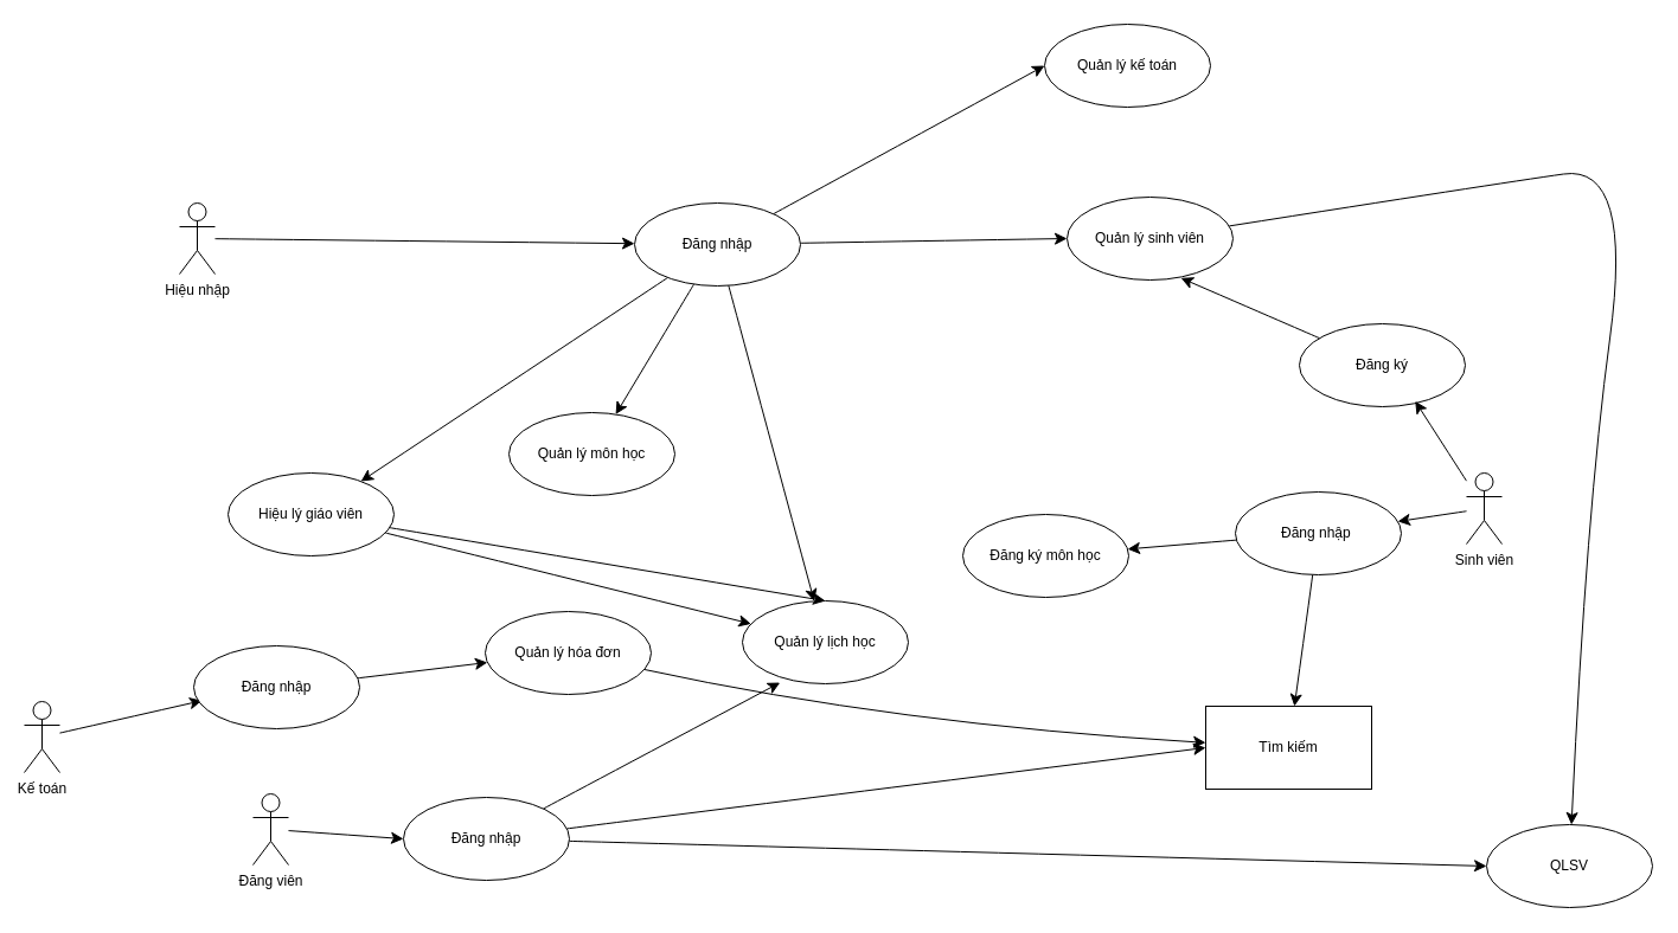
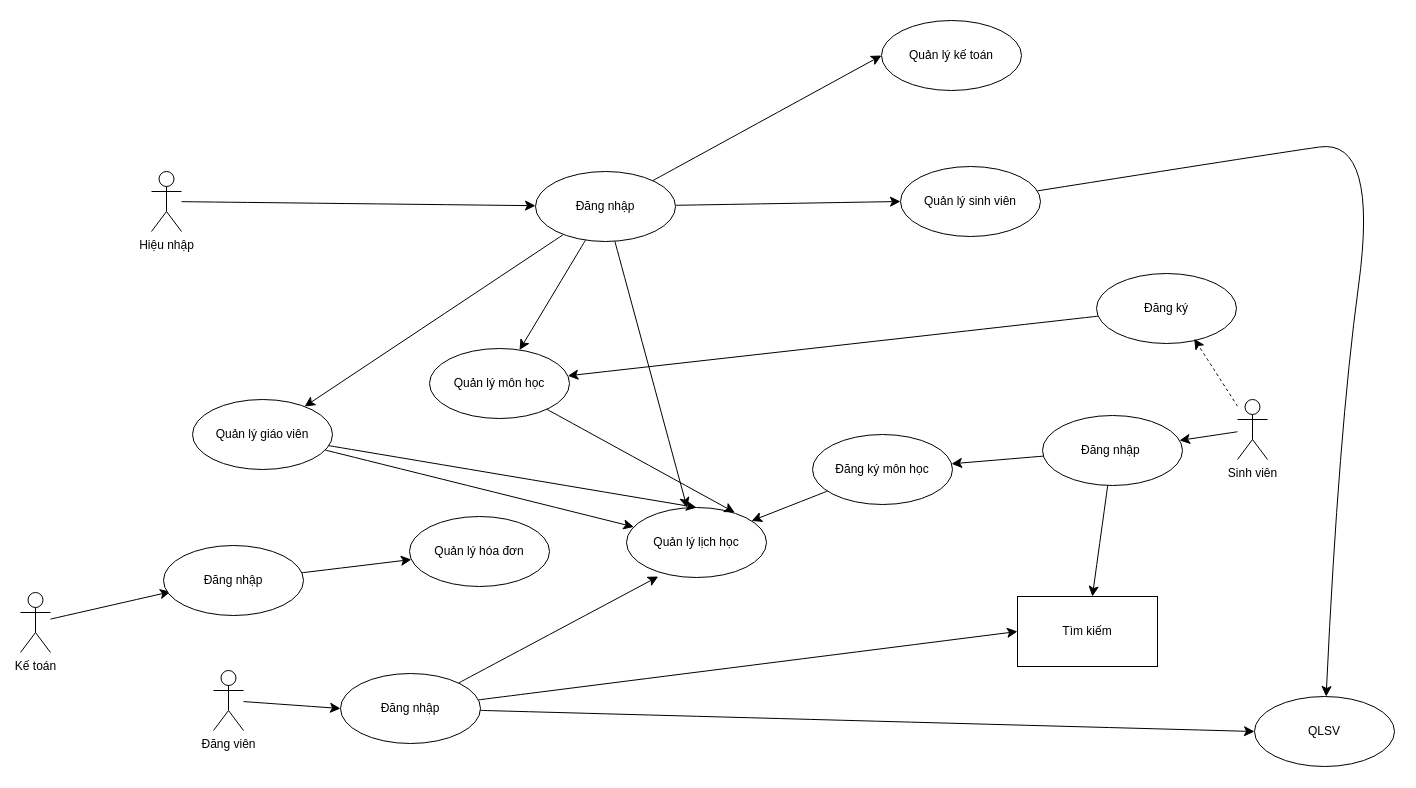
  <mxCell id="0" />
  <mxCell id="1" parent="0" />
  <mxCell id="2" style="edgeStyle=none;curved=1;rounded=0;orthogonalLoop=1;jettySize=auto;html=1;fontSize=12;startSize=8;endSize=8;" edge="1" parent="1" source="3" target="9"><mxGeometry relative="1" as="geometry" /></mxCell>
  <mxCell id="3" value="Hiệu nhập" style="shape=umlActor;verticalLabelPosition=bottom;verticalAlign=top;html=1;" vertex="1" parent="1"><mxGeometry x="151" y="171" width="30" height="60" as="geometry" /></mxCell>
  <mxCell id="4" style="edgeStyle=none;curved=1;rounded=0;orthogonalLoop=1;jettySize=auto;html=1;entryX=0;entryY=0.5;entryDx=0;entryDy=0;fontSize=12;startSize=8;endSize=8;" edge="1" parent="1" source="9" target="11"><mxGeometry relative="1" as="geometry" /></mxCell>
  <mxCell id="5" style="edgeStyle=none;curved=1;rounded=0;orthogonalLoop=1;jettySize=auto;html=1;fontSize=12;startSize=8;endSize=8;" edge="1" parent="1" source="9" target="23"><mxGeometry relative="1" as="geometry" /></mxCell>
  <mxCell id="6" style="edgeStyle=none;curved=1;rounded=0;orthogonalLoop=1;jettySize=auto;html=1;fontSize=12;startSize=8;endSize=8;" edge="1" parent="1" source="9" target="12"><mxGeometry relative="1" as="geometry" /></mxCell>
  <mxCell id="7" style="edgeStyle=none;curved=1;rounded=0;orthogonalLoop=1;jettySize=auto;html=1;fontSize=12;startSize=8;endSize=8;entryX=0;entryY=0.5;entryDx=0;entryDy=0;" edge="1" parent="1" source="9" target="42"><mxGeometry relative="1" as="geometry"><mxPoint x="854.286" y="61.714" as="targetPoint" /></mxGeometry></mxCell>
  <mxCell id="8" style="edgeStyle=none;curved=1;rounded=0;orthogonalLoop=1;jettySize=auto;html=1;fontSize=12;startSize=8;endSize=8;" edge="1" parent="1" source="9" target="19"><mxGeometry relative="1" as="geometry" /></mxCell>
  <mxCell id="9" value="Đăng nhập" style="ellipse;whiteSpace=wrap;html=1;" vertex="1" parent="1"><mxGeometry x="535" y="171" width="140" height="70" as="geometry" /></mxCell>
  <mxCell id="10" style="edgeStyle=none;curved=1;rounded=0;orthogonalLoop=1;jettySize=auto;html=1;fontSize=12;startSize=8;endSize=8;" edge="1" parent="1" source="11" target="20"><mxGeometry relative="1" as="geometry"><Array as="points"><mxPoint x="1260" y="155" /><mxPoint x="1378" y="138" /><mxPoint x="1338" y="433" /></Array></mxGeometry></mxCell>
  <mxCell id="11" value="Quản lý sinh viên" style="ellipse;whiteSpace=wrap;html=1;" vertex="1" parent="1"><mxGeometry x="900" y="166" width="140" height="70" as="geometry" /></mxCell>
  <mxCell id="12" value="Quản lý môn học" style="ellipse;whiteSpace=wrap;html=1;" vertex="1" parent="1"><mxGeometry x="429" y="348" width="140" height="70" as="geometry" /></mxCell>
  <mxCell id="13" value="Đăng ký" style="ellipse;whiteSpace=wrap;html=1;" vertex="1" parent="1"><mxGeometry x="1096" y="273" width="140" height="70" as="geometry" /></mxCell>
  <mxCell id="14" style="edgeStyle=none;curved=1;rounded=0;orthogonalLoop=1;jettySize=auto;html=1;fontSize=12;startSize=8;endSize=8;" edge="1" parent="1" source="16" target="18"><mxGeometry relative="1" as="geometry" /></mxCell>
  <mxCell id="15" style="edgeStyle=none;curved=1;rounded=0;orthogonalLoop=1;jettySize=auto;html=1;fontSize=12;startSize=8;endSize=8;" edge="1" parent="1" source="16" target="28"><mxGeometry relative="1" as="geometry" /></mxCell>
  <mxCell id="16" value="Đăng nhập&amp;nbsp;" style="ellipse;whiteSpace=wrap;html=1;" vertex="1" parent="1"><mxGeometry x="1042" y="415" width="140" height="70" as="geometry" /></mxCell>
+ <mxCell id="17" style="edgeStyle=none;curved=1;rounded=0;orthogonalLoop=1;jettySize=auto;html=1;fontSize=12;startSize=8;endSize=8;" edge="1" parent="1" source="18" target="19"><mxGeometry relative="1" as="geometry" /></mxCell>
  <mxCell id="18" value="Đăng ký môn học" style="ellipse;whiteSpace=wrap;html=1;" vertex="1" parent="1"><mxGeometry x="812" y="434" width="140" height="70" as="geometry" /></mxCell>
  <mxCell id="19" value="Quản lý lịch học" style="ellipse;whiteSpace=wrap;html=1;" vertex="1" parent="1"><mxGeometry x="626" y="507" width="140" height="70" as="geometry" /></mxCell>
  <mxCell id="20" value="QLSV" style="ellipse;whiteSpace=wrap;html=1;" vertex="1" parent="1"><mxGeometry x="1254" y="696" width="140" height="70" as="geometry" /></mxCell>
  <mxCell id="21" style="edgeStyle=none;curved=1;rounded=0;orthogonalLoop=1;jettySize=auto;html=1;fontSize=12;startSize=8;endSize=8;entryX=0.5;entryY=0;entryDx=0;entryDy=0;" edge="1" parent="1" source="23" target="19"><mxGeometry relative="1" as="geometry" /></mxCell>
  <mxCell id="22" style="edgeStyle=none;curved=1;rounded=0;orthogonalLoop=1;jettySize=auto;html=1;fontSize=12;startSize=8;endSize=8;" edge="1" parent="1" source="23" target="19"><mxGeometry relative="1" as="geometry" /></mxCell>
- <mxCell id="23" value="Hiệu lý giáo viên" style="ellipse;whiteSpace=wrap;html=1;" vertex="1" parent="1"><mxGeometry x="192" y="399" width="140" height="70" as="geometry" /></mxCell>
+ <mxCell id="23" value="Quản lý giáo viên" style="ellipse;whiteSpace=wrap;html=1;" vertex="1" parent="1"><mxGeometry x="192" y="399" width="140" height="70" as="geometry" /></mxCell>
  <mxCell id="24" style="edgeStyle=none;curved=1;rounded=0;orthogonalLoop=1;jettySize=auto;html=1;fontSize=12;startSize=8;endSize=8;entryX=0.227;entryY=0.986;entryDx=0;entryDy=0;entryPerimeter=0;" edge="1" parent="1" source="27" target="19"><mxGeometry relative="1" as="geometry" /></mxCell>
  <mxCell id="25" style="edgeStyle=none;curved=1;rounded=0;orthogonalLoop=1;jettySize=auto;html=1;entryX=0;entryY=0.5;entryDx=0;entryDy=0;fontSize=12;startSize=8;endSize=8;" edge="1" parent="1" source="27" target="28"><mxGeometry relative="1" as="geometry" /></mxCell>
  <mxCell id="26" style="edgeStyle=none;curved=1;rounded=0;orthogonalLoop=1;jettySize=auto;html=1;entryX=0;entryY=0.5;entryDx=0;entryDy=0;fontSize=12;startSize=8;endSize=8;" edge="1" parent="1" source="27" target="20"><mxGeometry relative="1" as="geometry" /></mxCell>
  <mxCell id="27" value="Đăng nhập" style="ellipse;whiteSpace=wrap;html=1;" vertex="1" parent="1"><mxGeometry x="340" y="673" width="140" height="70" as="geometry" /></mxCell>
  <mxCell id="28" value="Tìm kiếm" style="whiteSpace=wrap;html=1;rounded=0;" vertex="1" parent="1"><mxGeometry x="1017" y="596" width="140" height="70" as="geometry" /></mxCell>
  <mxCell id="29" style="edgeStyle=none;curved=1;rounded=0;orthogonalLoop=1;jettySize=auto;html=1;entryX=0;entryY=0.5;entryDx=0;entryDy=0;fontSize=12;startSize=8;endSize=8;" edge="1" parent="1" source="30" target="27"><mxGeometry relative="1" as="geometry" /></mxCell>
  <mxCell id="30" value="Đăng viên" style="shape=umlActor;verticalLabelPosition=bottom;verticalAlign=top;html=1;" vertex="1" parent="1"><mxGeometry x="213" y="670" width="30" height="60" as="geometry" /></mxCell>
  <mxCell id="31" style="edgeStyle=none;curved=1;rounded=0;orthogonalLoop=1;jettySize=auto;html=1;fontSize=12;startSize=8;endSize=8;" edge="1" parent="1" source="32" target="16"><mxGeometry relative="1" as="geometry" /></mxCell>
  <mxCell id="32" value="Sinh viên" style="shape=umlActor;verticalLabelPosition=bottom;verticalAlign=top;html=1;" vertex="1" parent="1"><mxGeometry x="1237" y="399" width="30" height="60" as="geometry" /></mxCell>
  <mxCell id="33" style="edgeStyle=none;curved=1;rounded=0;orthogonalLoop=1;jettySize=auto;html=1;fontSize=12;startSize=8;endSize=8;entryX=0.05;entryY=0.661;entryDx=0;entryDy=0;entryPerimeter=0;" edge="1" parent="1" source="34" target="39"><mxGeometry relative="1" as="geometry"><mxPoint x="170.857" y="573.714" as="targetPoint" /></mxGeometry></mxCell>
  <mxCell id="34" value="Kế toán" style="shape=umlActor;verticalLabelPosition=bottom;verticalAlign=top;html=1;" vertex="1" parent="1"><mxGeometry x="20" y="592" width="30" height="60" as="geometry" /></mxCell>
- <mxCell id="35" style="edgeStyle=none;curved=1;rounded=0;orthogonalLoop=1;jettySize=auto;html=1;entryX=0.686;entryY=0.976;entryDx=0;entryDy=0;entryPerimeter=0;fontSize=12;startSize=8;endSize=8;" edge="1" parent="1" source="13" target="11"><mxGeometry relative="1" as="geometry" /></mxCell>
- <mxCell id="36" style="edgeStyle=none;curved=1;rounded=0;orthogonalLoop=1;jettySize=auto;html=1;entryX=0.698;entryY=0.933;entryDx=0;entryDy=0;entryPerimeter=0;fontSize=12;startSize=8;endSize=8;" edge="1" parent="1" source="32" target="13"><mxGeometry relative="1" as="geometry" /></mxCell>
+ <mxCell id="35" style="edgeStyle=none;curved=1;rounded=0;orthogonalLoop=1;jettySize=auto;html=1;fontSize=12;startSize=8;endSize=8;" edge="1" parent="1" source="13" target="12"><mxGeometry relative="1" as="geometry" /></mxCell>
+ <mxCell id="36" style="edgeStyle=none;curved=1;rounded=0;orthogonalLoop=1;jettySize=auto;html=1;entryX=0.698;entryY=0.933;entryDx=0;entryDy=0;entryPerimeter=0;fontSize=12;startSize=8;endSize=8;dashed=1;" edge="1" parent="1" source="32" target="13"><mxGeometry relative="1" as="geometry" /></mxCell>
+ <mxCell id="37" style="edgeStyle=none;curved=1;rounded=0;orthogonalLoop=1;jettySize=auto;html=1;entryX=0.773;entryY=0.071;entryDx=0;entryDy=0;entryPerimeter=0;fontSize=12;startSize=8;endSize=8;" edge="1" parent="1" source="12" target="19"><mxGeometry relative="1" as="geometry" /></mxCell>
  <mxCell id="38" style="edgeStyle=none;curved=1;rounded=0;orthogonalLoop=1;jettySize=auto;html=1;fontSize=12;startSize=8;endSize=8;" edge="1" parent="1" source="39" target="41"><mxGeometry relative="1" as="geometry"><mxPoint x="398.286" y="550.857" as="targetPoint" /></mxGeometry></mxCell>
  <mxCell id="39" value="Đăng nhập" style="ellipse;whiteSpace=wrap;html=1;" vertex="1" parent="1"><mxGeometry x="163" y="545" width="140" height="70" as="geometry" /></mxCell>
- <mxCell id="40" style="edgeStyle=none;curved=1;rounded=0;orthogonalLoop=1;jettySize=auto;html=1;fontSize=12;startSize=8;endSize=8;" edge="1" parent="1" source="41" target="28"><mxGeometry relative="1" as="geometry"><Array as="points"><mxPoint x="755" y="611" /></Array></mxGeometry></mxCell>
  <mxCell id="41" value="Quản lý hóa đơn" style="ellipse;whiteSpace=wrap;html=1;" vertex="1" parent="1"><mxGeometry x="409" y="516" width="140" height="70" as="geometry" /></mxCell>
  <mxCell id="42" value="Quản lý kế toán" style="ellipse;whiteSpace=wrap;html=1;" vertex="1" parent="1"><mxGeometry x="881" y="20" width="140" height="70" as="geometry" /></mxCell>
